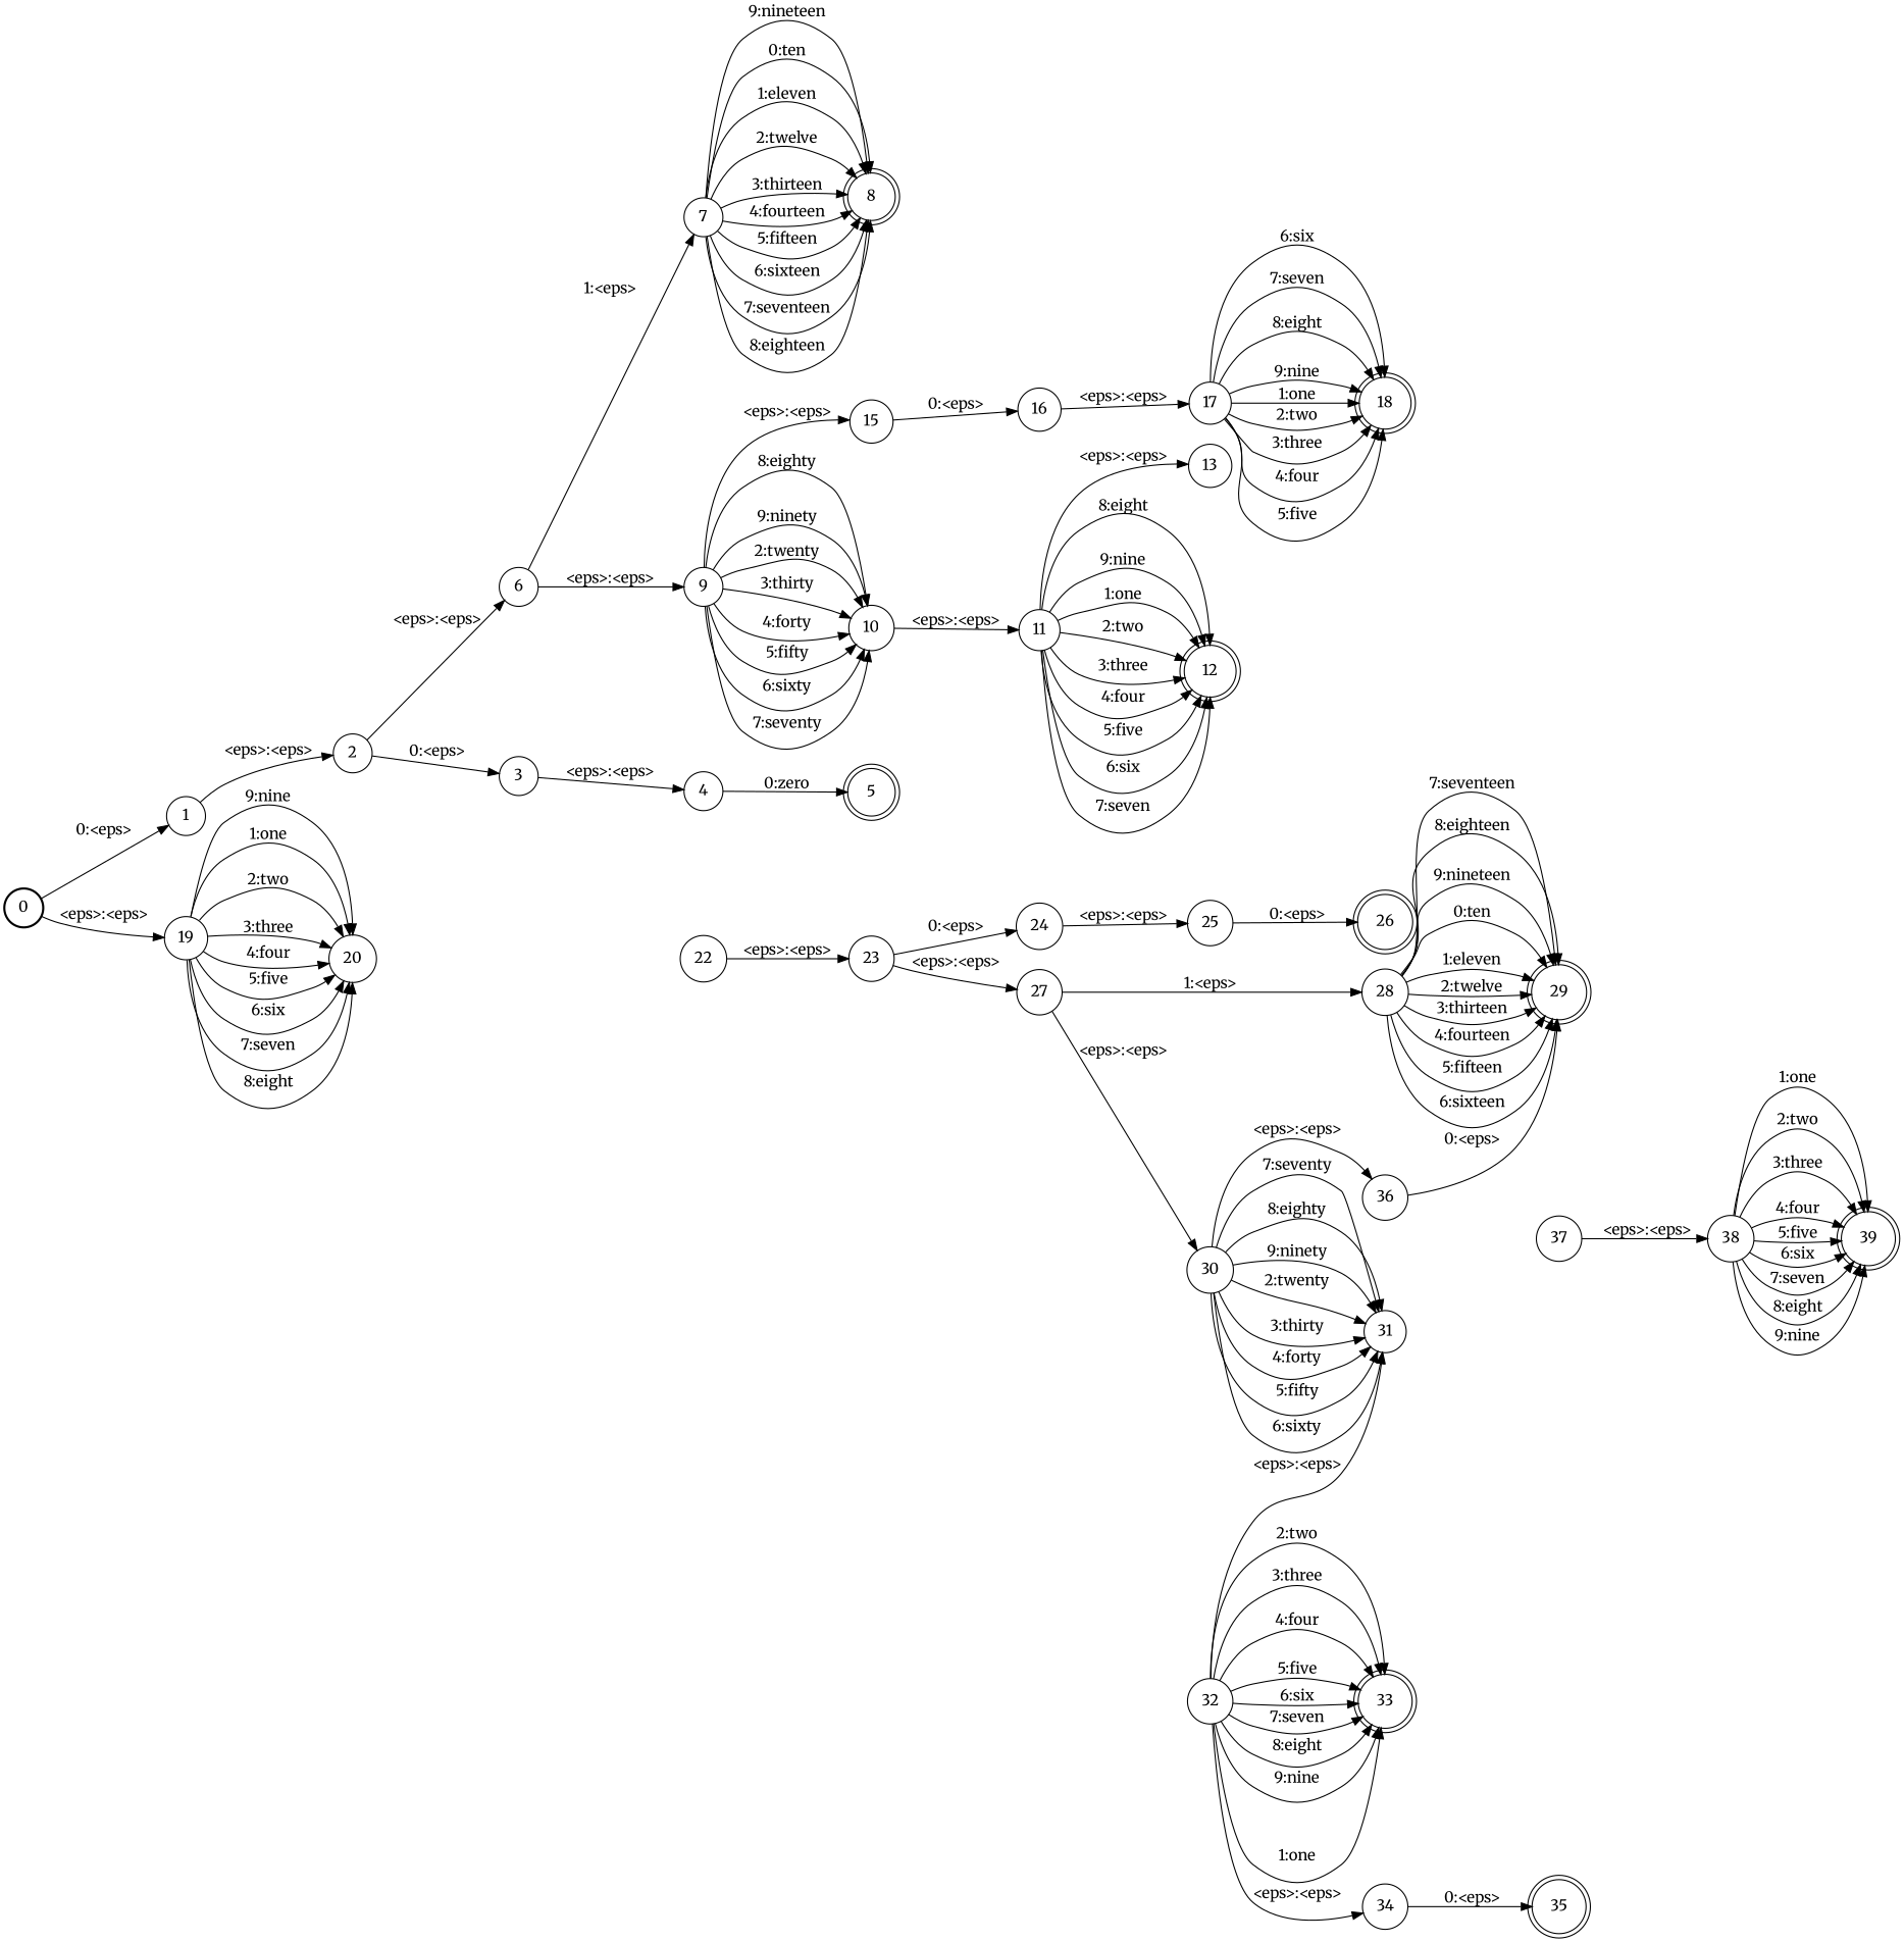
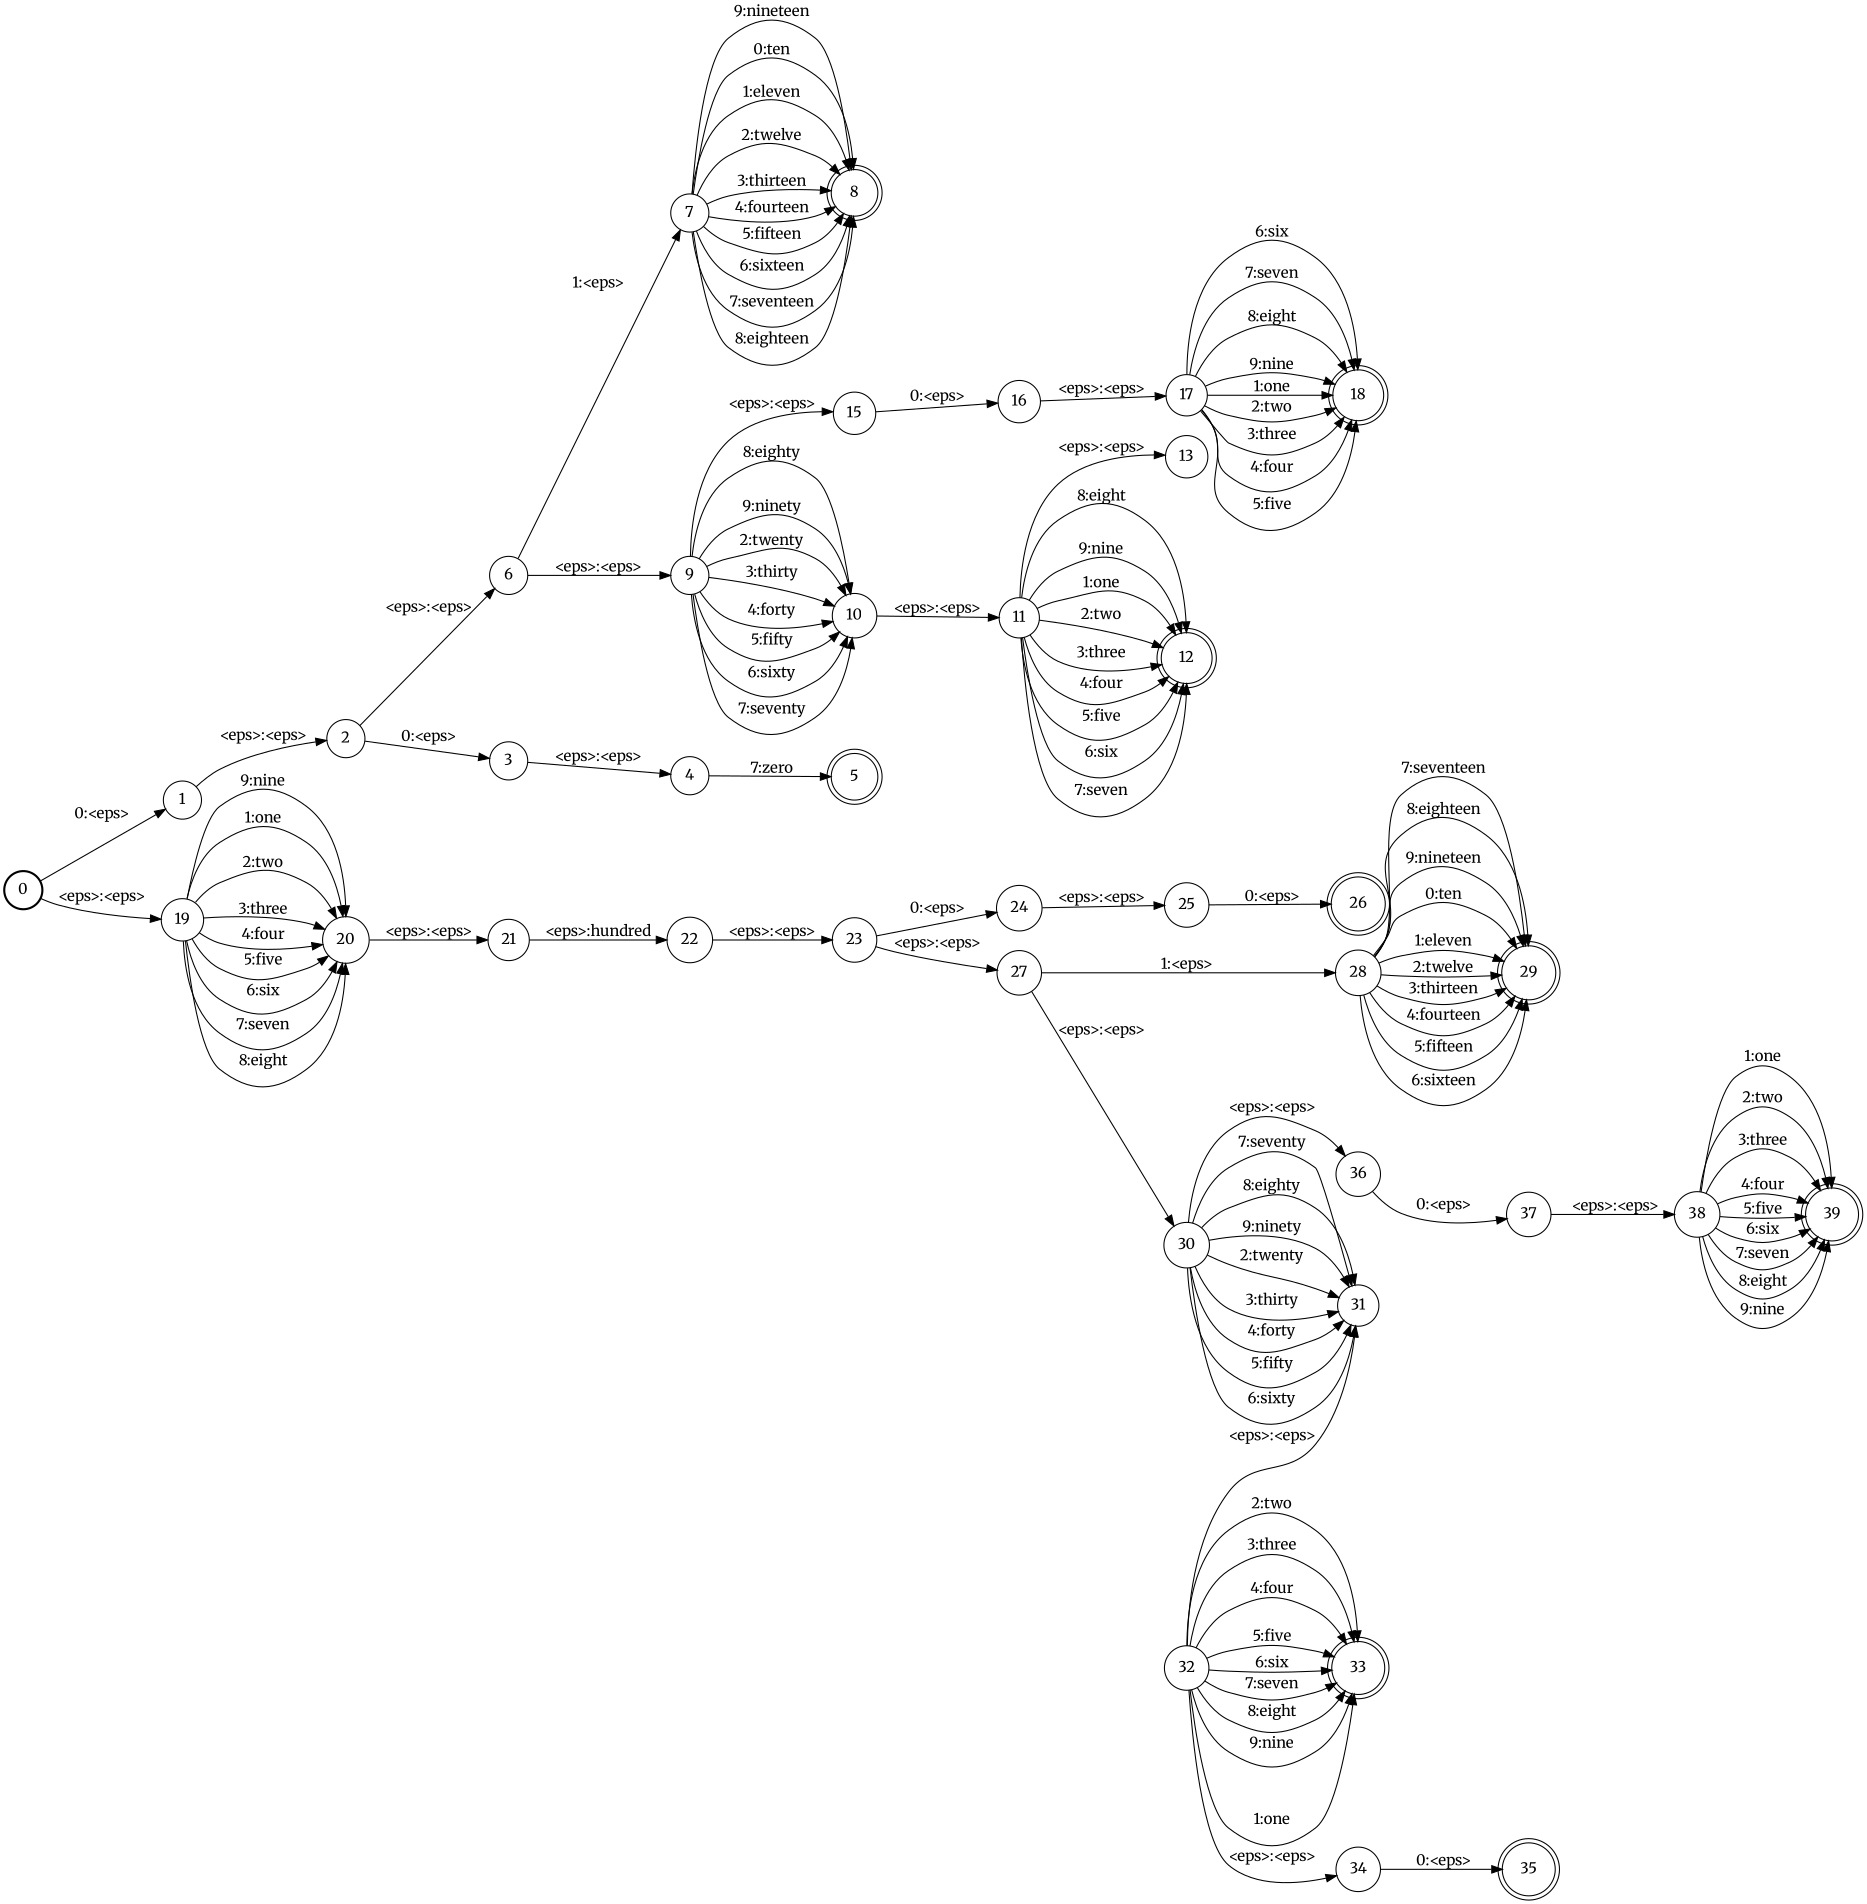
  digraph {
    fontname=Merriweather
    nodesep=0.25
    rankdir=LR
    ranksep=0.4
    node [fontname=Merriweather fontsize=14 shape=circle style=solid]
    edge [fontname=Merriweather fontsize=14]
    n1 [label=0 style=bold]
    n2 [label=1]
    n3 [label=19]
    n4 [label=2]
    n5 [label=20]
    n6 [label=3]
    n7 [label=6]
+   n8 [label=21]
    n9 [label=4]
    n10 [label=7]
    n11 [label=9]
    n12 [label=5 shape=doublecircle]
    n13 [label=8 shape=doublecircle]
    n14 [label=10]
    n15 [label=15]
    n16 [label=11]
    n17 [label=16]
    n18 [label=12 shape=doublecircle]
    n19 [label=13]
    n20 [label=17]
    n21 [label=18 shape=doublecircle]
    n22 [label=22]
    n23 [label=23]
    n24 [label=24]
    n25 [label=27]
    n26 [label=25]
    n27 [label=28]
    n28 [label=30]
    n29 [label=26 shape=doublecircle]
    n30 [label=29 shape=doublecircle]
    n31 [label=31]
    n32 [label=36]
    n33 [label=37]
    n34 [label=32]
    n35 [label=33 shape=doublecircle]
    n36 [label=34]
    n37 [label=38]
    n38 [label=35 shape=doublecircle]
    n39 [label=39 shape=doublecircle]
    n1 -> n2 [label="0:<eps>"]
    n1 -> n3 [label="<eps>:<eps>"]
    n2 -> n4 [label="<eps>:<eps>"]
    n3 -> n5 [label="1:one"]
    n3 -> n5 [label="2:two"]
    n3 -> n5 [label="3:three"]
    n3 -> n5 [label="4:four"]
    n3 -> n5 [label="5:five"]
    n3 -> n5 [label="6:six"]
    n3 -> n5 [label="7:seven"]
    n3 -> n5 [label="8:eight"]
    n3 -> n5 [label="9:nine"]
    n4 -> n6 [label="0:<eps>"]
    n4 -> n7 [label="<eps>:<eps>"]
+   n5 -> n8 [label="<eps>:<eps>"]
    n6 -> n9 [label="<eps>:<eps>"]
    n7 -> n10 [label="1:<eps>"]
    n7 -> n11 [label="<eps>:<eps>"]
-   n9 -> n12 [label="0:zero"]
+   n8 -> n22 [label="<eps>:hundred"]
+   n9 -> n12 [label="7:zero"]
    n10 -> n13 [label="0:ten"]
    n10 -> n13 [label="1:eleven"]
    n10 -> n13 [label="2:twelve"]
    n10 -> n13 [label="3:thirteen"]
    n10 -> n13 [label="4:fourteen"]
    n10 -> n13 [label="5:fifteen"]
    n10 -> n13 [label="6:sixteen"]
    n10 -> n13 [label="7:seventeen"]
    n10 -> n13 [label="8:eighteen"]
    n10 -> n13 [label="9:nineteen"]
    n11 -> n14 [label="2:twenty"]
    n11 -> n14 [label="3:thirty"]
    n11 -> n14 [label="4:forty"]
    n11 -> n14 [label="5:fifty"]
    n11 -> n14 [label="6:sixty"]
    n11 -> n14 [label="7:seventy"]
    n11 -> n14 [label="8:eighty"]
    n11 -> n14 [label="9:ninety"]
    n11 -> n15 [label="<eps>:<eps>"]
    n14 -> n16 [label="<eps>:<eps>"]
    n15 -> n17 [label="0:<eps>"]
    n16 -> n18 [label="1:one"]
    n16 -> n18 [label="2:two"]
    n16 -> n18 [label="3:three"]
    n16 -> n18 [label="4:four"]
    n16 -> n18 [label="5:five"]
    n16 -> n18 [label="6:six"]
    n16 -> n18 [label="7:seven"]
    n16 -> n18 [label="8:eight"]
    n16 -> n18 [label="9:nine"]
    n16 -> n19 [label="<eps>:<eps>"]
    n17 -> n20 [label="<eps>:<eps>"]
    n20 -> n21 [label="1:one"]
    n20 -> n21 [label="2:two"]
    n20 -> n21 [label="3:three"]
    n20 -> n21 [label="4:four"]
    n20 -> n21 [label="5:five"]
    n20 -> n21 [label="6:six"]
    n20 -> n21 [label="7:seven"]
    n20 -> n21 [label="8:eight"]
    n20 -> n21 [label="9:nine"]
    n22 -> n23 [label="<eps>:<eps>"]
    n23 -> n24 [label="0:<eps>"]
    n23 -> n25 [label="<eps>:<eps>"]
    n24 -> n26 [label="<eps>:<eps>"]
    n25 -> n27 [label="1:<eps>"]
    n25 -> n28 [label="<eps>:<eps>"]
    n26 -> n29 [label="0:<eps>"]
    n27 -> n30 [label="0:ten"]
    n27 -> n30 [label="1:eleven"]
    n27 -> n30 [label="2:twelve"]
    n27 -> n30 [label="3:thirteen"]
    n27 -> n30 [label="4:fourteen"]
    n27 -> n30 [label="5:fifteen"]
    n27 -> n30 [label="6:sixteen"]
    n27 -> n30 [label="7:seventeen"]
    n27 -> n30 [label="8:eighteen"]
    n27 -> n30 [label="9:nineteen"]
    n28 -> n31 [label="2:twenty"]
    n28 -> n31 [label="3:thirty"]
    n28 -> n31 [label="4:forty"]
    n28 -> n31 [label="5:fifty"]
    n28 -> n31 [label="6:sixty"]
    n28 -> n31 [label="7:seventy"]
    n28 -> n31 [label="8:eighty"]
    n28 -> n31 [label="9:ninety"]
    n28 -> n32 [label="<eps>:<eps>"]
-   n32 -> n30 [label="0:<eps>"]
+   n32 -> n33 [label="0:<eps>"]
    n33 -> n37 [label="<eps>:<eps>"]
    n34 -> n31 [label="<eps>:<eps>"]
    n34 -> n35 [label="1:one"]
    n34 -> n35 [label="2:two"]
    n34 -> n35 [label="3:three"]
    n34 -> n35 [label="4:four"]
    n34 -> n35 [label="5:five"]
    n34 -> n35 [label="6:six"]
    n34 -> n35 [label="7:seven"]
    n34 -> n35 [label="8:eight"]
    n34 -> n35 [label="9:nine"]
    n34 -> n36 [label="<eps>:<eps>"]
    n36 -> n38 [label="0:<eps>"]
    n37 -> n39 [label="1:one"]
    n37 -> n39 [label="2:two"]
    n37 -> n39 [label="3:three"]
    n37 -> n39 [label="4:four"]
    n37 -> n39 [label="5:five"]
    n37 -> n39 [label="6:six"]
    n37 -> n39 [label="7:seven"]
    n37 -> n39 [label="8:eight"]
    n37 -> n39 [label="9:nine"]
  }
